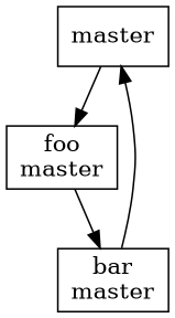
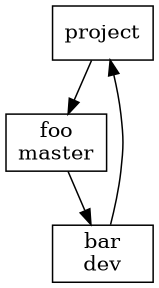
  digraph {
    node [shape=box]
-   n1 [label=master]
+   n1 [label=project]
    n2 [label="foo\nmaster"]
-   n3 [label="bar\nmaster"]
+   n3 [label="bar\ndev"]
    n1 -> n2
    n2 -> n3
    n3 -> n1
  }
